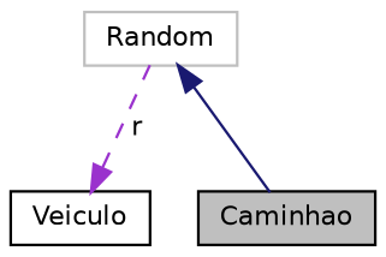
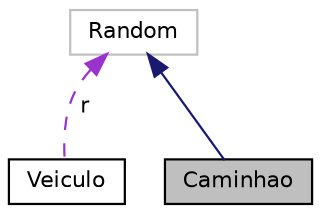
  digraph {
    node [color=black fillcolor=white fontname=Helvetica fontsize=10 shape=record style=filled]
    edge [dir=back fontname=Helvetica fontsize=10 labelfontname=Helvetica labelfontsize=10]
    n1 [fillcolor=grey75 fontcolor=black height=0.2 label=Caminhao width=0.4]
    n2 [height=0.2 label=Veiculo width=0.4]
    n3 [color=grey75 height=0.2 label=Random width=0.4]
    n3 -> n1 [color=midnightblue style=solid]
-   n2 -> n3 [color=darkorchid3 label=" r" style=dashed]
+   n3 -> n2 [color=darkorchid3 label=" r" style=dashed]
  }
